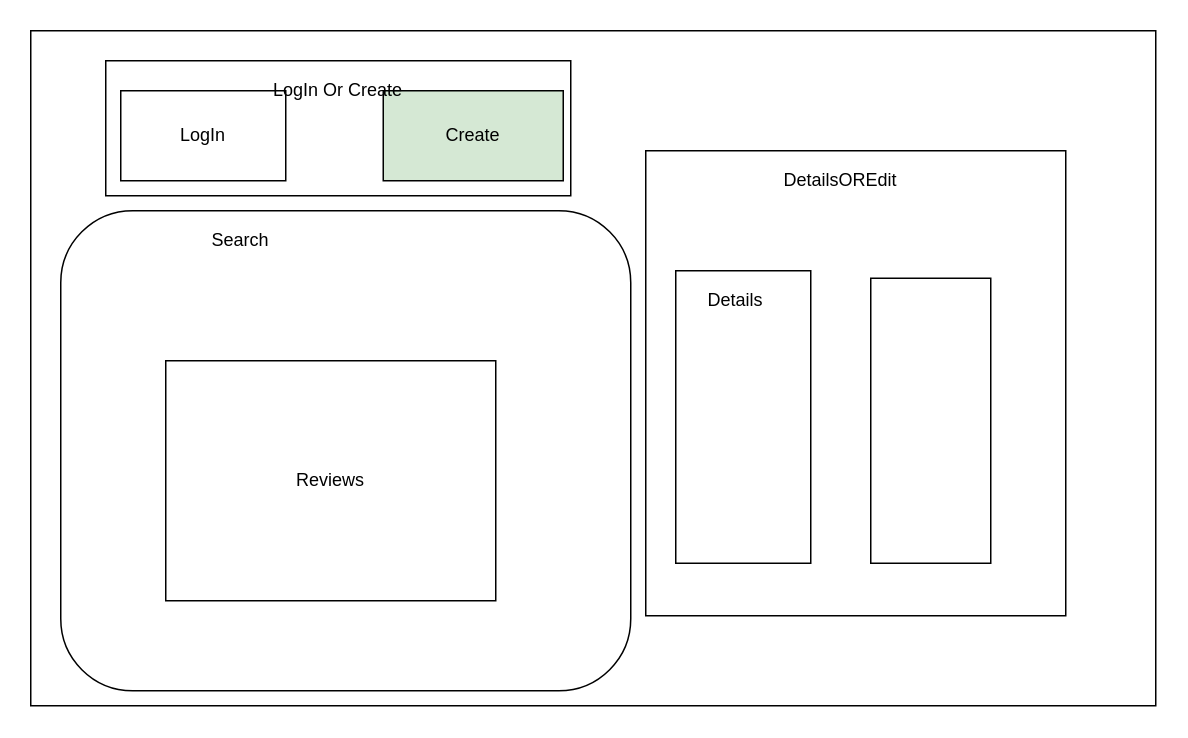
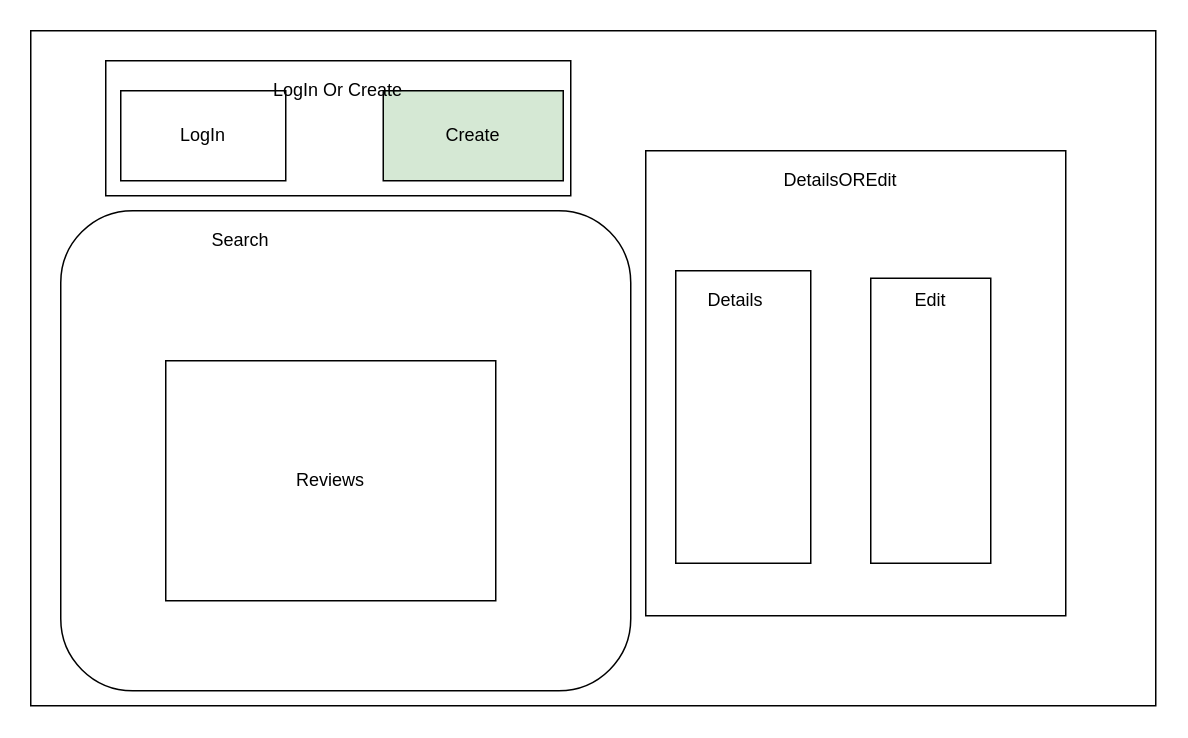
  <mxCell id="0" />
  <mxCell id="1" parent="0" />
  <mxCell id="2" value="" style="rounded=0;whiteSpace=wrap;html=1;" vertex="1" parent="1"><mxGeometry x="20" y="20" width="750" height="450" as="geometry" /></mxCell>
  <mxCell id="3" value="" style="rounded=0;whiteSpace=wrap;html=1;" vertex="1" parent="1"><mxGeometry x="70" y="40" width="310" height="90" as="geometry" /></mxCell>
  <mxCell id="4" value="LogIn" style="rounded=0;whiteSpace=wrap;html=1;" vertex="1" parent="1"><mxGeometry x="80" y="60" width="110" height="60" as="geometry" /></mxCell>
  <mxCell id="5" value="Create" style="rounded=0;whiteSpace=wrap;html=1;fillColor=#d5e8d4;" vertex="1" parent="1"><mxGeometry x="255" y="60" width="120" height="60" as="geometry" /></mxCell>
  <mxCell id="6" value="LogIn Or Create" style="text;html=1;strokeColor=none;fillColor=none;align=center;verticalAlign=middle;whiteSpace=wrap;rounded=0;" vertex="1" parent="1"><mxGeometry x="180" y="50" width="90" height="20" as="geometry" /></mxCell>
  <mxCell id="7" value="Reviews" style="text;html=1;strokeColor=none;fillColor=none;align=center;verticalAlign=middle;whiteSpace=wrap;rounded=0;" vertex="1" parent="1"><mxGeometry x="170" y="220" width="40" height="20" as="geometry" /></mxCell>
  <mxCell id="8" value="" style="rounded=0;whiteSpace=wrap;html=1;" vertex="1" parent="1"><mxGeometry x="430" y="100" width="280" height="310" as="geometry" /></mxCell>
  <mxCell id="9" value="DetailsOREdit" style="text;html=1;strokeColor=none;fillColor=none;align=center;verticalAlign=middle;whiteSpace=wrap;rounded=0;" vertex="1" parent="1"><mxGeometry x="540" y="110" width="40" height="20" as="geometry" /></mxCell>
  <mxCell id="10" value="" style="rounded=0;whiteSpace=wrap;html=1;" vertex="1" parent="1"><mxGeometry x="450" y="180" width="90" height="195" as="geometry" /></mxCell>
  <mxCell id="11" value="Details" style="text;html=1;strokeColor=none;fillColor=none;align=center;verticalAlign=middle;whiteSpace=wrap;rounded=0;" vertex="1" parent="1"><mxGeometry x="470" y="190" width="40" height="20" as="geometry" /></mxCell>
  <mxCell id="12" value="" style="rounded=0;whiteSpace=wrap;html=1;" vertex="1" parent="1"><mxGeometry x="580" y="185" width="80" height="190" as="geometry" /></mxCell>
+ <mxCell id="13" value="Edit" style="text;html=1;strokeColor=none;fillColor=none;align=center;verticalAlign=middle;whiteSpace=wrap;rounded=0;" vertex="1" parent="1"><mxGeometry x="600" y="190" width="40" height="20" as="geometry" /></mxCell>
  <mxCell id="14" value="" style="rounded=1;whiteSpace=wrap;html=1;" vertex="1" parent="1"><mxGeometry x="40" y="140" width="380" height="320" as="geometry" /></mxCell>
  <mxCell id="15" value="Reviews" style="rounded=0;whiteSpace=wrap;html=1;" vertex="1" parent="1"><mxGeometry x="110" y="240" width="220" height="160" as="geometry" /></mxCell>
  <mxCell id="16" value="Search" style="text;html=1;strokeColor=none;fillColor=none;align=center;verticalAlign=middle;whiteSpace=wrap;rounded=0;" vertex="1" parent="1"><mxGeometry x="105" y="150" width="110" height="20" as="geometry" /></mxCell>
